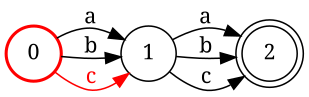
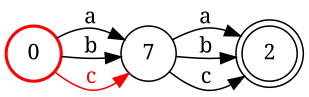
  digraph {
    nodesep=0.25
    rankdir=LR
    ranksep=0.4
    fontname="Noto Serif"
    node [fixedsize=true fontsize=14 penwidth=1.0 shape=circle fontname="Noto Serif"]
    edge [fontsize=14 fontname="Noto Serif"]
    n1 [color=red height=0.5 label=0 penwidth=2.0]
-   n2 [height=0.5 label=1]
+   n2 [height=0.5 label=7]
    n3 [height=0.5 label=2 shape=doublecircle]
    n1 -> n2 [label=a]
    n1 -> n2 [label=b]
    n1 -> n2 [color=red fontcolor=red label=c]
    n2 -> n3 [label=a]
    n2 -> n3 [label=b]
    n2 -> n3 [label=c]
  }
